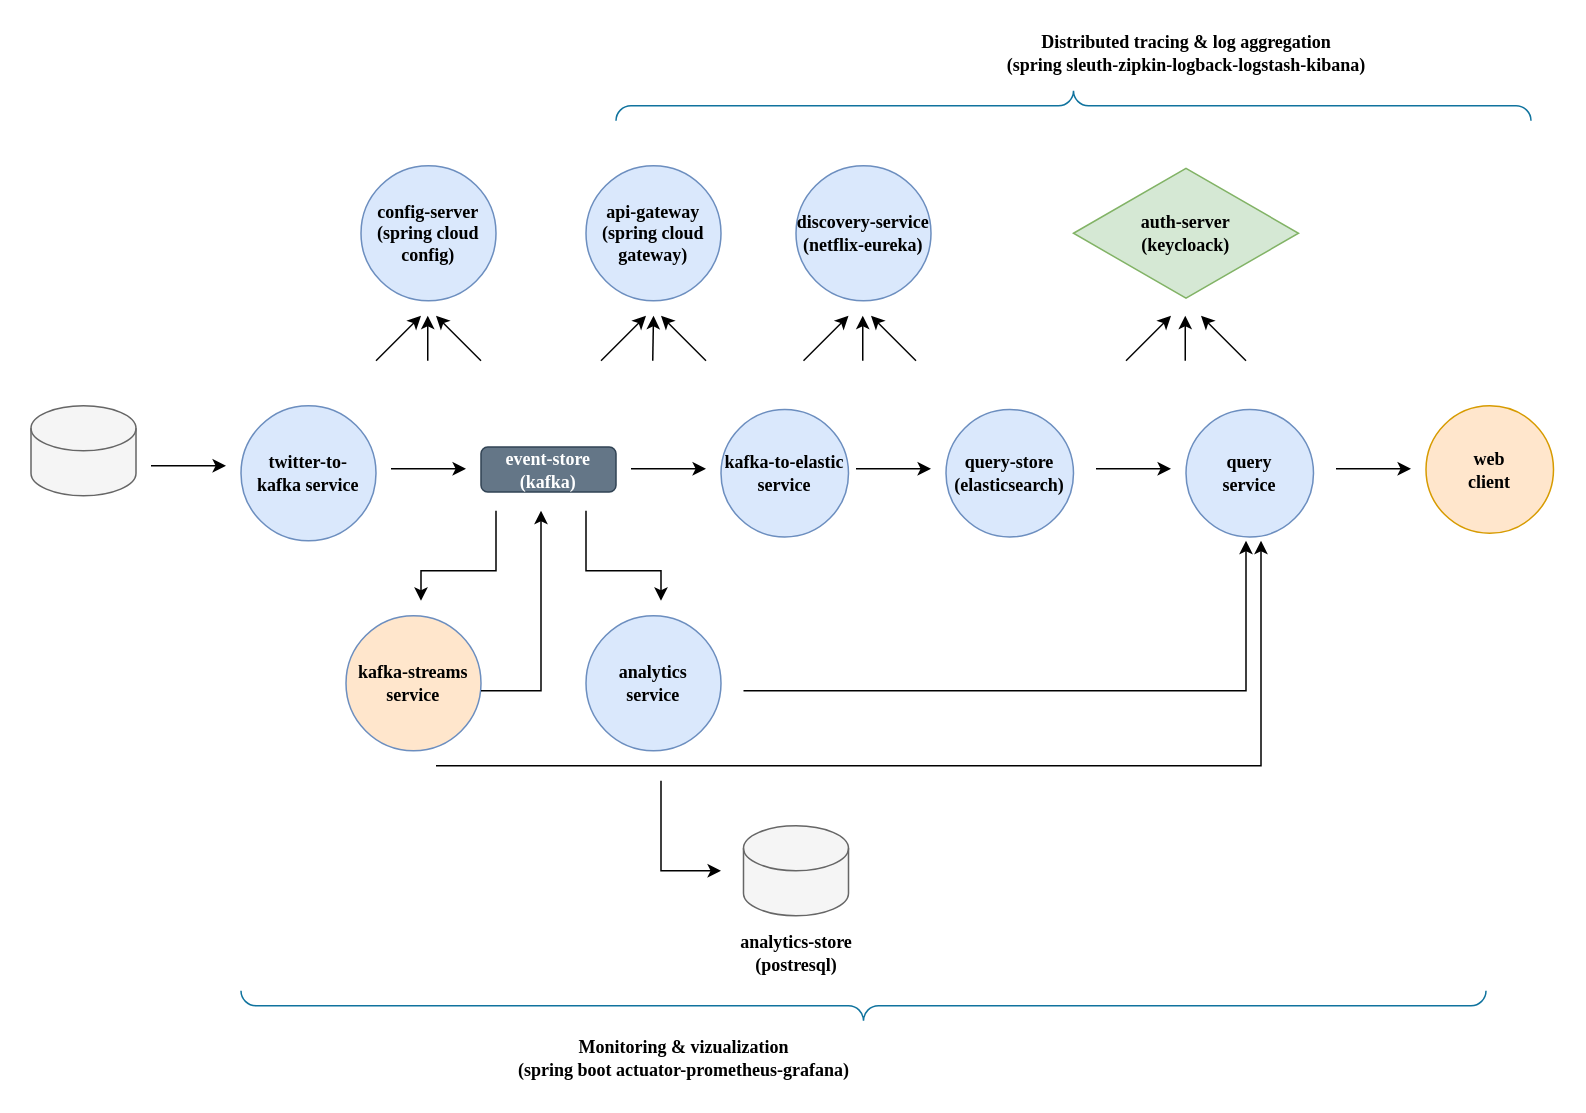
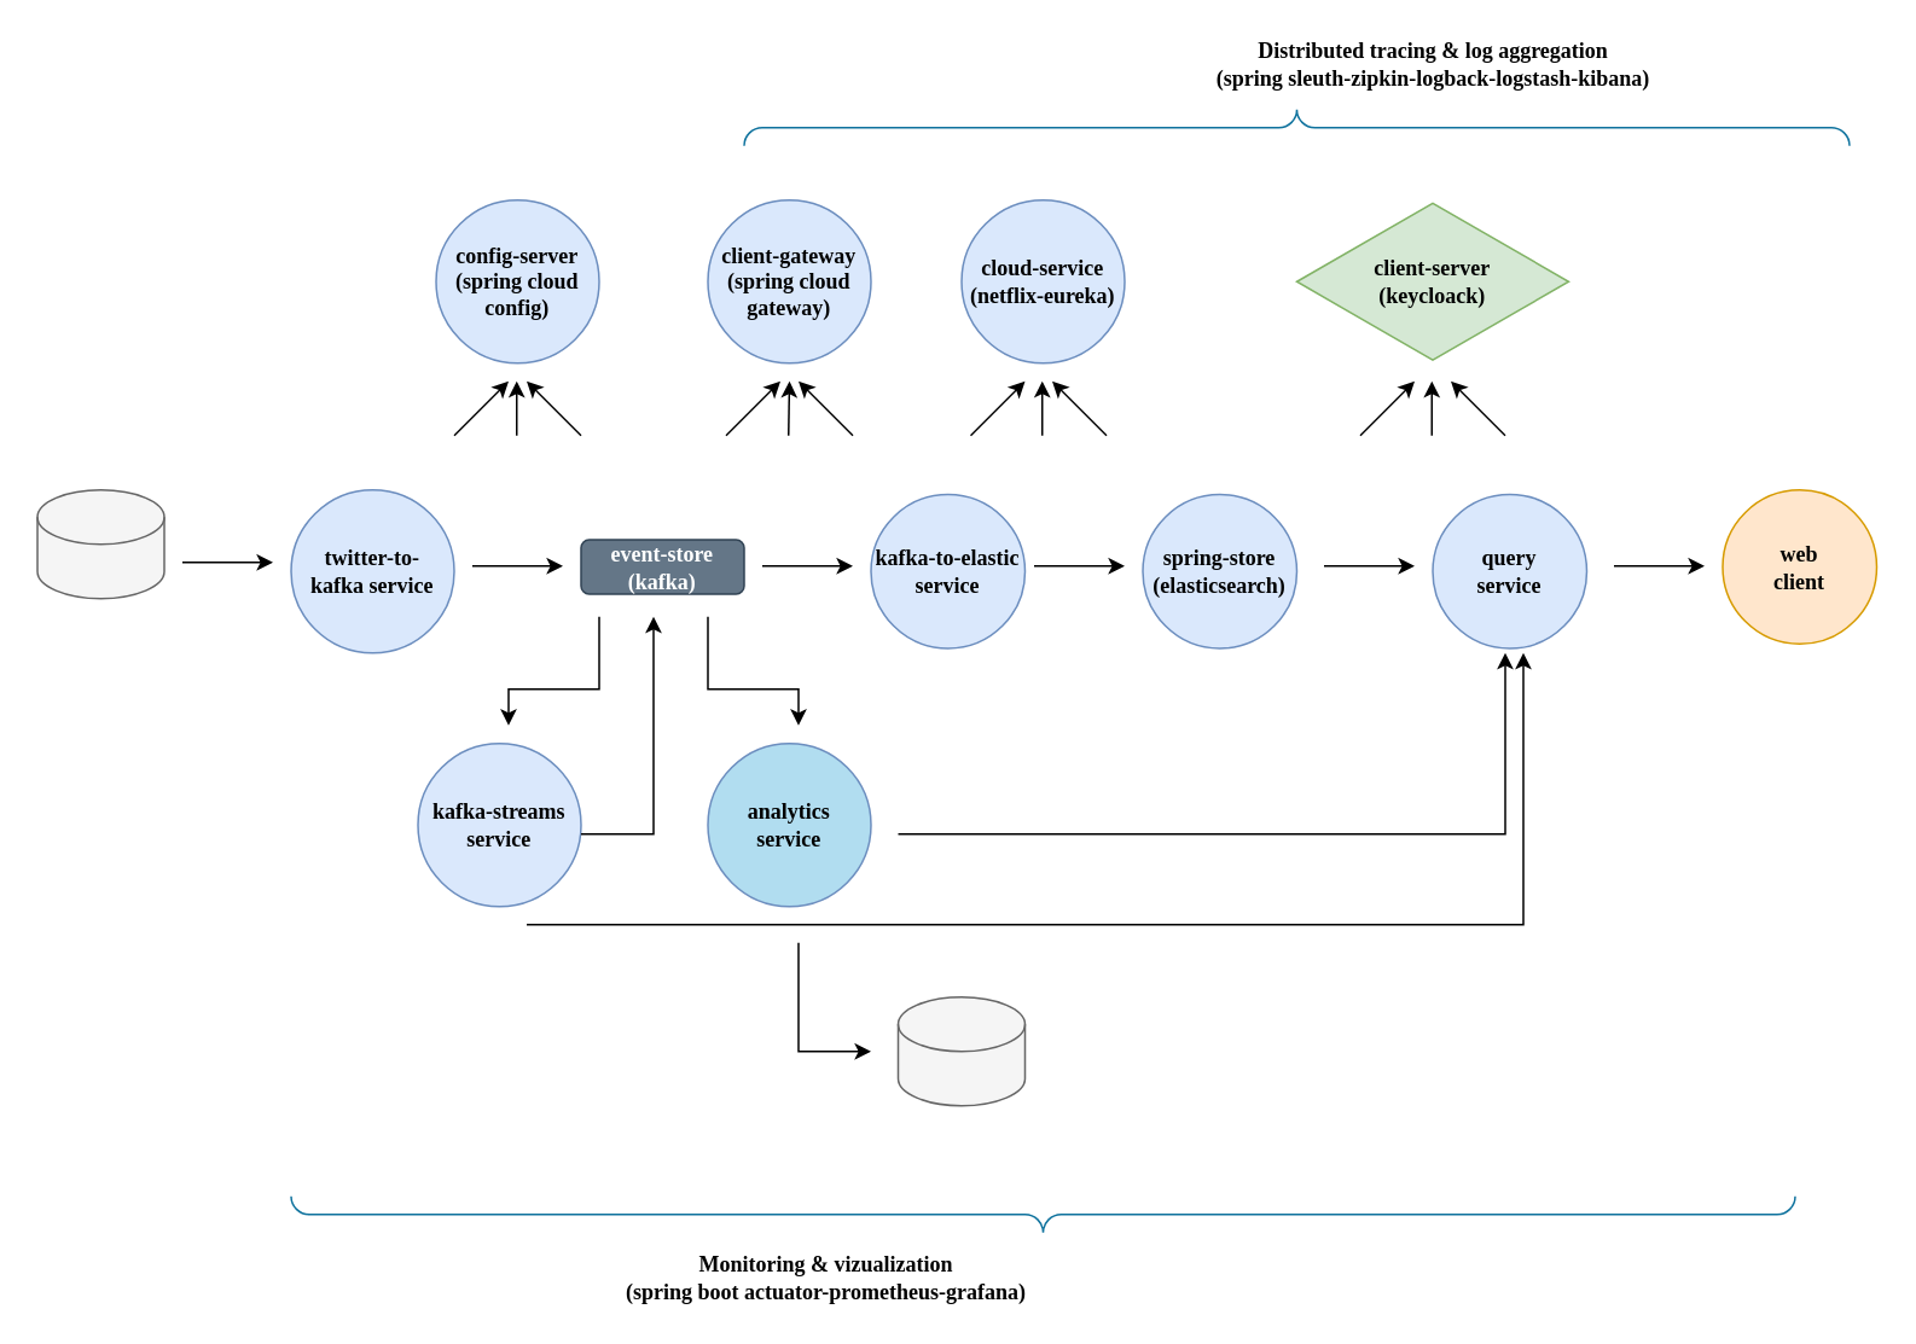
  <mxCell id="0" />
  <mxCell id="1" parent="0" />
  <mxCell id="2" value="" style="shape=cylinder3;whiteSpace=wrap;html=1;boundedLbl=1;backgroundOutline=1;size=15;fillColor=#f5f5f5;fontColor=#333333;strokeColor=#666666;" vertex="1" parent="1"><mxGeometry x="20" y="270" width="70" height="60" as="geometry" /></mxCell>
  <mxCell id="3" value="" style="endArrow=classic;html=1;rounded=0;fontFamily=Comic Sans MS;" edge="1" parent="1"><mxGeometry width="50" height="50" relative="1" as="geometry"><mxPoint x="100" y="310" as="sourcePoint" /><mxPoint x="150" y="310" as="targetPoint" /></mxGeometry></mxCell>
  <mxCell id="4" value="&lt;b&gt;twitter-to-&lt;br&gt;kafka service&lt;/b&gt;" style="ellipse;whiteSpace=wrap;html=1;aspect=fixed;fontFamily=Comic Sans MS;fillColor=#dae8fc;strokeColor=#6c8ebf;" vertex="1" parent="1"><mxGeometry x="160" y="270" width="90" height="90" as="geometry" /></mxCell>
  <mxCell id="5" value="&lt;b&gt;event-store&lt;br&gt;(kafka)&lt;/b&gt;" style="rounded=1;whiteSpace=wrap;html=1;fontFamily=Comic Sans MS;fillColor=#647687;fontColor=#ffffff;strokeColor=#314354;" vertex="1" parent="1"><mxGeometry x="320" y="297.5" width="90" height="30" as="geometry" /></mxCell>
  <mxCell id="6" value="" style="endArrow=classic;html=1;rounded=0;fontFamily=Comic Sans MS;" edge="1" parent="1"><mxGeometry width="50" height="50" relative="1" as="geometry"><mxPoint x="260" y="312" as="sourcePoint" /><mxPoint x="310" y="312" as="targetPoint" /></mxGeometry></mxCell>
  <mxCell id="7" value="&lt;b&gt;kafka-to-elastic service&lt;/b&gt;" style="ellipse;whiteSpace=wrap;html=1;aspect=fixed;fontFamily=Comic Sans MS;fillColor=#dae8fc;strokeColor=#6c8ebf;" vertex="1" parent="1"><mxGeometry x="480" y="272.5" width="85" height="85" as="geometry" /></mxCell>
  <mxCell id="8" value="" style="endArrow=classic;html=1;rounded=0;fontFamily=Comic Sans MS;" edge="1" parent="1"><mxGeometry width="50" height="50" relative="1" as="geometry"><mxPoint x="420" y="312" as="sourcePoint" /><mxPoint x="470" y="312" as="targetPoint" /></mxGeometry></mxCell>
- <mxCell id="9" value="&lt;b&gt;query-store&lt;br&gt;(elasticsearch)&lt;br&gt;&lt;/b&gt;" style="ellipse;whiteSpace=wrap;html=1;aspect=fixed;fontFamily=Comic Sans MS;fillColor=#dae8fc;strokeColor=#6c8ebf;" vertex="1" parent="1"><mxGeometry x="630" y="272.5" width="85" height="85" as="geometry" /></mxCell>
+ <mxCell id="9" value="&lt;b&gt;spring-store&lt;br&gt;(elasticsearch)&lt;br&gt;&lt;/b&gt;" style="ellipse;whiteSpace=wrap;html=1;aspect=fixed;fontFamily=Comic Sans MS;fillColor=#dae8fc;strokeColor=#6c8ebf;" vertex="1" parent="1"><mxGeometry x="630" y="272.5" width="85" height="85" as="geometry" /></mxCell>
  <mxCell id="10" value="" style="endArrow=classic;html=1;rounded=0;fontFamily=Comic Sans MS;" edge="1" parent="1"><mxGeometry width="50" height="50" relative="1" as="geometry"><mxPoint x="570" y="312" as="sourcePoint" /><mxPoint x="620" y="312" as="targetPoint" /></mxGeometry></mxCell>
- <mxCell id="11" value="&lt;b&gt;kafka-streams&lt;br&gt;service&lt;/b&gt;" style="ellipse;whiteSpace=wrap;html=1;aspect=fixed;fontFamily=Comic Sans MS;fillColor=#ffe6cc;strokeColor=#6c8ebf;" vertex="1" parent="1"><mxGeometry x="230" y="410" width="90" height="90" as="geometry" /></mxCell>
- <mxCell id="12" value="&lt;b&gt;analytics&lt;br&gt;service&lt;/b&gt;" style="ellipse;whiteSpace=wrap;html=1;aspect=fixed;fontFamily=Comic Sans MS;fillColor=#dae8fc;strokeColor=#6c8ebf;" vertex="1" parent="1"><mxGeometry x="390" y="410" width="90" height="90" as="geometry" /></mxCell>
+ <mxCell id="11" value="&lt;b&gt;kafka-streams&lt;br&gt;service&lt;/b&gt;" style="ellipse;whiteSpace=wrap;html=1;aspect=fixed;fontFamily=Comic Sans MS;fillColor=#dae8fc;strokeColor=#6c8ebf;" vertex="1" parent="1"><mxGeometry x="230" y="410" width="90" height="90" as="geometry" /></mxCell>
+ <mxCell id="12" value="&lt;b&gt;analytics&lt;br&gt;service&lt;/b&gt;" style="ellipse;whiteSpace=wrap;html=1;aspect=fixed;fontFamily=Comic Sans MS;fillColor=#b1ddf0;strokeColor=#6c8ebf;" vertex="1" parent="1"><mxGeometry x="390" y="410" width="90" height="90" as="geometry" /></mxCell>
  <mxCell id="13" value="" style="edgeStyle=orthogonalEdgeStyle;elbow=vertical;endArrow=classic;html=1;rounded=0;fontFamily=Comic Sans MS;" edge="1" parent="1"><mxGeometry width="50" height="50" relative="1" as="geometry"><mxPoint x="330" y="340" as="sourcePoint" /><mxPoint x="280" y="400" as="targetPoint" /><Array as="points"><mxPoint x="330" y="340" /><mxPoint x="330" y="380" /><mxPoint x="280" y="380" /><mxPoint x="280" y="400" /></Array></mxGeometry></mxCell>
  <mxCell id="14" value="" style="edgeStyle=orthogonalEdgeStyle;elbow=vertical;endArrow=classic;html=1;rounded=0;fontFamily=Comic Sans MS;" edge="1" parent="1"><mxGeometry width="50" height="50" relative="1" as="geometry"><mxPoint x="390" y="340" as="sourcePoint" /><mxPoint x="440" y="400" as="targetPoint" /><Array as="points"><mxPoint x="390" y="380" /><mxPoint x="440" y="380" /><mxPoint x="440" y="400" /></Array></mxGeometry></mxCell>
  <mxCell id="15" value="" style="edgeStyle=segmentEdgeStyle;endArrow=classic;html=1;rounded=0;fontFamily=Comic Sans MS;" edge="1" parent="1"><mxGeometry width="50" height="50" relative="1" as="geometry"><mxPoint x="320" y="460" as="sourcePoint" /><mxPoint x="360" y="340" as="targetPoint" /></mxGeometry></mxCell>
  <mxCell id="16" value="" style="endArrow=classic;html=1;rounded=0;fontFamily=Comic Sans MS;" edge="1" parent="1"><mxGeometry width="50" height="50" relative="1" as="geometry"><mxPoint x="730" y="312" as="sourcePoint" /><mxPoint x="780" y="312" as="targetPoint" /></mxGeometry></mxCell>
  <mxCell id="17" value="&lt;b&gt;query&lt;br&gt;service&lt;br&gt;&lt;/b&gt;" style="ellipse;whiteSpace=wrap;html=1;aspect=fixed;fontFamily=Comic Sans MS;fillColor=#dae8fc;strokeColor=#6c8ebf;" vertex="1" parent="1"><mxGeometry x="790" y="272.5" width="85" height="85" as="geometry" /></mxCell>
  <mxCell id="18" value="" style="endArrow=classic;html=1;rounded=0;fontFamily=Comic Sans MS;" edge="1" parent="1"><mxGeometry width="50" height="50" relative="1" as="geometry"><mxPoint x="890" y="312" as="sourcePoint" /><mxPoint x="940" y="312" as="targetPoint" /></mxGeometry></mxCell>
  <mxCell id="19" value="&lt;b&gt;web&lt;br&gt;client&lt;br&gt;&lt;/b&gt;" style="ellipse;whiteSpace=wrap;html=1;aspect=fixed;fontFamily=Comic Sans MS;fillColor=#ffe6cc;strokeColor=#d79b00;" vertex="1" parent="1"><mxGeometry x="950" y="270" width="85" height="85" as="geometry" /></mxCell>
  <mxCell id="20" value="" style="edgeStyle=segmentEdgeStyle;endArrow=classic;html=1;rounded=0;fontFamily=Comic Sans MS;" edge="1" parent="1"><mxGeometry width="50" height="50" relative="1" as="geometry"><mxPoint x="290" y="510" as="sourcePoint" /><mxPoint x="840" y="360" as="targetPoint" /><Array as="points"><mxPoint x="840" y="510" /><mxPoint x="840" y="360" /></Array></mxGeometry></mxCell>
  <mxCell id="21" value="" style="edgeStyle=segmentEdgeStyle;endArrow=classic;html=1;rounded=0;fontFamily=Comic Sans MS;" edge="1" parent="1"><mxGeometry width="50" height="50" relative="1" as="geometry"><mxPoint x="495" y="460" as="sourcePoint" /><mxPoint x="830" y="360" as="targetPoint" /><Array as="points"><mxPoint x="830" y="460" /></Array></mxGeometry></mxCell>
  <mxCell id="22" value="" style="shape=cylinder3;whiteSpace=wrap;html=1;boundedLbl=1;backgroundOutline=1;size=15;fillColor=#f5f5f5;fontColor=#333333;strokeColor=#666666;" vertex="1" parent="1"><mxGeometry x="495" y="550" width="70" height="60" as="geometry" /></mxCell>
  <mxCell id="23" value="" style="edgeStyle=elbowEdgeStyle;elbow=horizontal;endArrow=classic;html=1;rounded=0;fontFamily=Comic Sans MS;" edge="1" parent="1"><mxGeometry width="50" height="50" relative="1" as="geometry"><mxPoint x="440" y="520" as="sourcePoint" /><mxPoint x="480" y="580" as="targetPoint" /><Array as="points"><mxPoint x="440" y="580" /></Array></mxGeometry></mxCell>
- <mxCell id="24" value="&lt;b&gt;analytics-store&lt;br&gt;(postresql)&lt;/b&gt;" style="text;html=1;align=center;verticalAlign=middle;resizable=0;points=[];autosize=1;strokeColor=none;fillColor=none;fontFamily=Comic Sans MS;" vertex="1" parent="1"><mxGeometry x="480" y="620" width="100" height="30" as="geometry" /></mxCell>
  <mxCell id="25" value="&lt;b&gt;config-server&lt;br&gt;(spring cloud config)&lt;/b&gt;" style="ellipse;whiteSpace=wrap;html=1;aspect=fixed;fontFamily=Comic Sans MS;fillColor=#dae8fc;strokeColor=#6c8ebf;" vertex="1" parent="1"><mxGeometry x="240" y="110" width="90" height="90" as="geometry" /></mxCell>
- <mxCell id="26" value="&lt;b&gt;api-gateway&lt;br&gt;(spring cloud gateway)&lt;/b&gt;" style="ellipse;whiteSpace=wrap;html=1;aspect=fixed;fontFamily=Comic Sans MS;fillColor=#dae8fc;strokeColor=#6c8ebf;" vertex="1" parent="1"><mxGeometry x="390" y="110" width="90" height="90" as="geometry" /></mxCell>
- <mxCell id="27" value="&lt;b&gt;discovery-service&lt;br&gt;(netflix-eureka)&lt;/b&gt;" style="ellipse;whiteSpace=wrap;html=1;aspect=fixed;fontFamily=Comic Sans MS;fillColor=#dae8fc;strokeColor=#6c8ebf;" vertex="1" parent="1"><mxGeometry x="530" y="110" width="90" height="90" as="geometry" /></mxCell>
+ <mxCell id="26" value="&lt;b&gt;client-gateway&lt;br&gt;(spring cloud gateway)&lt;/b&gt;" style="ellipse;whiteSpace=wrap;html=1;aspect=fixed;fontFamily=Comic Sans MS;fillColor=#dae8fc;strokeColor=#6c8ebf;" vertex="1" parent="1"><mxGeometry x="390" y="110" width="90" height="90" as="geometry" /></mxCell>
+ <mxCell id="27" value="&lt;b&gt;cloud-service&lt;br&gt;(netflix-eureka)&lt;/b&gt;" style="ellipse;whiteSpace=wrap;html=1;aspect=fixed;fontFamily=Comic Sans MS;fillColor=#dae8fc;strokeColor=#6c8ebf;" vertex="1" parent="1"><mxGeometry x="530" y="110" width="90" height="90" as="geometry" /></mxCell>
  <mxCell id="28" value="" style="endArrow=classic;html=1;rounded=0;fontFamily=Comic Sans MS;" edge="1" parent="1"><mxGeometry width="50" height="50" relative="1" as="geometry"><mxPoint x="250" y="240" as="sourcePoint" /><mxPoint x="280" y="210" as="targetPoint" /></mxGeometry></mxCell>
  <mxCell id="29" value="" style="endArrow=classic;html=1;rounded=0;fontFamily=Comic Sans MS;" edge="1" parent="1"><mxGeometry width="50" height="50" relative="1" as="geometry"><mxPoint x="400" y="240" as="sourcePoint" /><mxPoint x="430" y="210" as="targetPoint" /></mxGeometry></mxCell>
  <mxCell id="30" value="" style="endArrow=classic;html=1;rounded=0;fontFamily=Comic Sans MS;" edge="1" parent="1"><mxGeometry width="50" height="50" relative="1" as="geometry"><mxPoint x="535" y="240" as="sourcePoint" /><mxPoint x="565" y="210" as="targetPoint" /></mxGeometry></mxCell>
  <mxCell id="31" value="" style="endArrow=classic;html=1;rounded=0;fontFamily=Comic Sans MS;" edge="1" parent="1"><mxGeometry width="50" height="50" relative="1" as="geometry"><mxPoint x="284.5" y="240" as="sourcePoint" /><mxPoint x="284.5" y="210" as="targetPoint" /></mxGeometry></mxCell>
  <mxCell id="32" value="" style="endArrow=classic;html=1;rounded=0;fontFamily=Comic Sans MS;" edge="1" parent="1"><mxGeometry width="50" height="50" relative="1" as="geometry"><mxPoint x="574.5" y="240" as="sourcePoint" /><mxPoint x="574.5" y="210" as="targetPoint" /></mxGeometry></mxCell>
  <mxCell id="33" value="" style="endArrow=classic;html=1;rounded=0;fontFamily=Comic Sans MS;" edge="1" parent="1"><mxGeometry width="50" height="50" relative="1" as="geometry"><mxPoint x="434.5" y="240" as="sourcePoint" /><mxPoint x="435" y="210" as="targetPoint" /></mxGeometry></mxCell>
  <mxCell id="34" value="" style="endArrow=classic;html=1;rounded=0;fontFamily=Comic Sans MS;" edge="1" parent="1"><mxGeometry width="50" height="50" relative="1" as="geometry"><mxPoint x="320" y="240" as="sourcePoint" /><mxPoint x="290" y="210" as="targetPoint" /></mxGeometry></mxCell>
  <mxCell id="35" value="" style="endArrow=classic;html=1;rounded=0;fontFamily=Comic Sans MS;" edge="1" parent="1"><mxGeometry width="50" height="50" relative="1" as="geometry"><mxPoint x="470" y="240" as="sourcePoint" /><mxPoint x="440" y="210" as="targetPoint" /></mxGeometry></mxCell>
  <mxCell id="36" value="" style="endArrow=classic;html=1;rounded=0;fontFamily=Comic Sans MS;" edge="1" parent="1"><mxGeometry width="50" height="50" relative="1" as="geometry"><mxPoint x="610" y="240" as="sourcePoint" /><mxPoint x="580" y="210" as="targetPoint" /></mxGeometry></mxCell>
- <mxCell id="37" value="&lt;b&gt;auth-server&lt;br&gt;(keycloack)&lt;/b&gt;" style="html=1;whiteSpace=wrap;aspect=fixed;shape=isoRectangle;fontFamily=Comic Sans MS;fillColor=#d5e8d4;strokeColor=#82b366;" vertex="1" parent="1"><mxGeometry x="715" y="110" width="150" height="90" as="geometry" /></mxCell>
+ <mxCell id="37" value="&lt;b&gt;client-server&lt;br&gt;(keycloack)&lt;/b&gt;" style="html=1;whiteSpace=wrap;aspect=fixed;shape=isoRectangle;fontFamily=Comic Sans MS;fillColor=#d5e8d4;strokeColor=#82b366;" vertex="1" parent="1"><mxGeometry x="715" y="110" width="150" height="90" as="geometry" /></mxCell>
  <mxCell id="38" value="" style="endArrow=classic;html=1;rounded=0;fontFamily=Comic Sans MS;" edge="1" parent="1"><mxGeometry width="50" height="50" relative="1" as="geometry"><mxPoint x="750" y="240" as="sourcePoint" /><mxPoint x="780" y="210" as="targetPoint" /></mxGeometry></mxCell>
  <mxCell id="39" value="" style="endArrow=classic;html=1;rounded=0;fontFamily=Comic Sans MS;" edge="1" parent="1"><mxGeometry width="50" height="50" relative="1" as="geometry"><mxPoint x="789.5" y="240" as="sourcePoint" /><mxPoint x="789.5" y="210" as="targetPoint" /></mxGeometry></mxCell>
  <mxCell id="40" value="" style="endArrow=classic;html=1;rounded=0;fontFamily=Comic Sans MS;" edge="1" parent="1"><mxGeometry width="50" height="50" relative="1" as="geometry"><mxPoint x="830" y="240" as="sourcePoint" /><mxPoint x="800" y="210" as="targetPoint" /></mxGeometry></mxCell>
  <mxCell id="41" value="&lt;b&gt;Monitoring &amp;amp; vizualization&lt;br&gt;(spring boot actuator-prometheus-grafana)&lt;/b&gt;" style="text;html=1;align=center;verticalAlign=middle;resizable=0;points=[];autosize=1;strokeColor=none;fillColor=none;fontFamily=Comic Sans MS;fontColor=#000000;" vertex="1" parent="1"><mxGeometry x="320" y="690" width="270" height="30" as="geometry" /></mxCell>
  <mxCell id="42" value="&lt;b&gt;Distributed tracing &amp;amp; log aggregation&lt;br&gt;(spring sleuth-zipkin-logback-logstash-kibana)&lt;/b&gt;" style="text;html=1;align=center;verticalAlign=middle;resizable=0;points=[];autosize=1;strokeColor=none;fillColor=none;fontFamily=Comic Sans MS;fontColor=#000000;" vertex="1" parent="1"><mxGeometry x="645" y="20" width="290" height="30" as="geometry" /></mxCell>
  <mxCell id="43" value="" style="verticalLabelPosition=bottom;shadow=0;dashed=0;align=center;html=1;verticalAlign=top;strokeWidth=1;shape=mxgraph.mockup.markup.curlyBrace;strokeColor=#10739e;fontFamily=Comic Sans MS;fillColor=#b1ddf0;" vertex="1" parent="1"><mxGeometry x="410" y="60" width="610" height="20" as="geometry" /></mxCell>
  <mxCell id="44" value="" style="verticalLabelPosition=bottom;shadow=0;dashed=0;align=center;html=1;verticalAlign=top;strokeWidth=1;shape=mxgraph.mockup.markup.curlyBrace;strokeColor=#10739e;fontFamily=Comic Sans MS;rotation=-180;fillColor=#b1ddf0;" vertex="1" parent="1"><mxGeometry x="160" y="660" width="830" height="20" as="geometry" /></mxCell>
